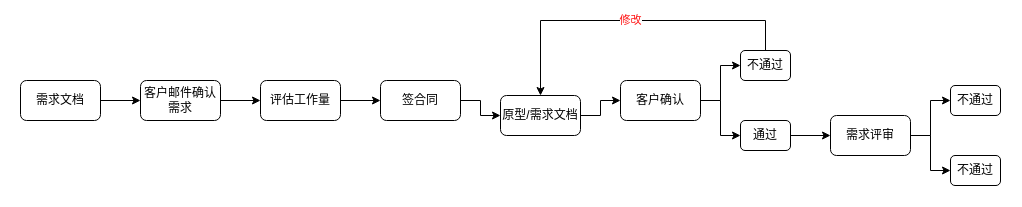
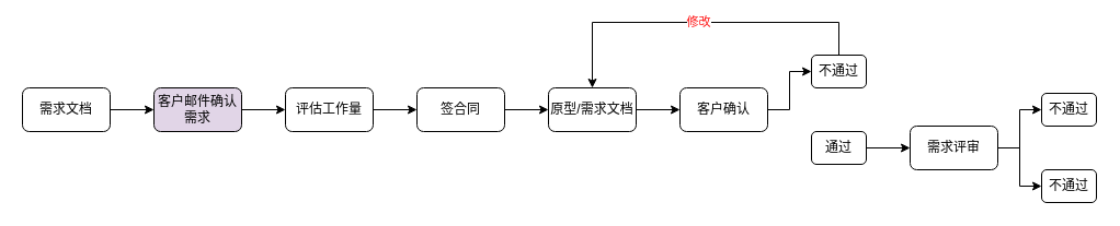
  <mxCell id="0" />
  <mxCell id="1" parent="0" />
  <mxCell id="2" style="edgeStyle=orthogonalEdgeStyle;rounded=0;orthogonalLoop=1;jettySize=auto;html=1;entryX=0;entryY=0.5;entryDx=0;entryDy=0;fontColor=#FF1717;" edge="1" parent="1" source="3" target="5"><mxGeometry relative="1" as="geometry" /></mxCell>
  <mxCell id="3" value="需求文档" style="rounded=1;whiteSpace=wrap;html=1;" vertex="1" parent="1"><mxGeometry x="20" y="80" width="80" height="40" as="geometry" /></mxCell>
  <mxCell id="4" style="edgeStyle=orthogonalEdgeStyle;rounded=0;orthogonalLoop=1;jettySize=auto;html=1;entryX=0;entryY=0.5;entryDx=0;entryDy=0;fontColor=#FF1717;" edge="1" parent="1" source="5" target="7"><mxGeometry relative="1" as="geometry" /></mxCell>
- <mxCell id="5" value="客户邮件确认需求" style="rounded=1;whiteSpace=wrap;html=1;" vertex="1" parent="1"><mxGeometry x="140" y="80" width="80" height="40" as="geometry" /></mxCell>
+ <mxCell id="5" value="客户邮件确认需求" style="rounded=1;whiteSpace=wrap;html=1;fillColor=#e1d5e7;" vertex="1" parent="1"><mxGeometry x="140" y="80" width="80" height="40" as="geometry" /></mxCell>
  <mxCell id="6" value="" style="edgeStyle=orthogonalEdgeStyle;rounded=0;orthogonalLoop=1;jettySize=auto;html=1;fontColor=#FF1717;" edge="1" parent="1" source="7" target="9"><mxGeometry relative="1" as="geometry" /></mxCell>
  <mxCell id="7" value="评估工作量" style="rounded=1;whiteSpace=wrap;html=1;" vertex="1" parent="1"><mxGeometry x="260" y="80" width="80" height="40" as="geometry" /></mxCell>
  <mxCell id="8" value="" style="edgeStyle=orthogonalEdgeStyle;rounded=0;orthogonalLoop=1;jettySize=auto;html=1;fontColor=#FF1717;" edge="1" parent="1" source="9" target="11"><mxGeometry relative="1" as="geometry" /></mxCell>
  <mxCell id="9" value="签合同" style="rounded=1;whiteSpace=wrap;html=1;" vertex="1" parent="1"><mxGeometry x="380" y="80" width="80" height="40" as="geometry" /></mxCell>
  <mxCell id="10" value="" style="edgeStyle=orthogonalEdgeStyle;rounded=0;orthogonalLoop=1;jettySize=auto;html=1;fontColor=#FF1717;" edge="1" parent="1" source="11" target="14"><mxGeometry relative="1" as="geometry" /></mxCell>
- <mxCell id="11" value="原型/需求文档" style="rounded=1;whiteSpace=wrap;html=1;" vertex="1" parent="1"><mxGeometry x="500" y="95" width="80" height="40" as="geometry" /></mxCell>
+ <mxCell id="11" value="原型/需求文档" style="rounded=1;whiteSpace=wrap;html=1;" vertex="1" parent="1"><mxGeometry x="500" y="80" width="80" height="40" as="geometry" /></mxCell>
  <mxCell id="12" style="edgeStyle=orthogonalEdgeStyle;rounded=0;orthogonalLoop=1;jettySize=auto;html=1;entryX=0;entryY=0.5;entryDx=0;entryDy=0;" edge="1" parent="1" source="14" target="16"><mxGeometry relative="1" as="geometry" /></mxCell>
- <mxCell id="13" style="edgeStyle=orthogonalEdgeStyle;rounded=0;orthogonalLoop=1;jettySize=auto;html=1;entryX=0;entryY=0.5;entryDx=0;entryDy=0;" edge="1" parent="1" source="14" target="18"><mxGeometry relative="1" as="geometry" /></mxCell>
  <mxCell id="14" value="客户确认" style="rounded=1;whiteSpace=wrap;html=1;" vertex="1" parent="1"><mxGeometry x="620" y="80" width="80" height="40" as="geometry" /></mxCell>
  <mxCell id="15" value="修改" style="edgeStyle=orthogonalEdgeStyle;rounded=0;orthogonalLoop=1;jettySize=auto;html=1;entryX=0.5;entryY=0;entryDx=0;entryDy=0;fontColor=#FF1717;" edge="1" parent="1" source="16" target="11"><mxGeometry relative="1" as="geometry"><Array as="points"><mxPoint x="765" y="20" /><mxPoint x="540" y="20" /></Array></mxGeometry></mxCell>
  <mxCell id="16" value="不通过" style="rounded=1;whiteSpace=wrap;html=1;" vertex="1" parent="1"><mxGeometry x="740" y="50" width="50" height="30" as="geometry" /></mxCell>
  <mxCell id="17" value="" style="edgeStyle=orthogonalEdgeStyle;rounded=0;orthogonalLoop=1;jettySize=auto;html=1;fontColor=#FF1717;" edge="1" parent="1" source="18" target="21"><mxGeometry relative="1" as="geometry" /></mxCell>
  <mxCell id="18" value="通过" style="rounded=1;whiteSpace=wrap;html=1;" vertex="1" parent="1"><mxGeometry x="740" y="120" width="50" height="30" as="geometry" /></mxCell>
  <mxCell id="19" value="" style="edgeStyle=orthogonalEdgeStyle;rounded=0;orthogonalLoop=1;jettySize=auto;html=1;fontColor=#FF1717;" edge="1" parent="1" source="21" target="23"><mxGeometry relative="1" as="geometry" /></mxCell>
  <mxCell id="20" style="edgeStyle=orthogonalEdgeStyle;rounded=0;orthogonalLoop=1;jettySize=auto;html=1;entryX=0;entryY=0.5;entryDx=0;entryDy=0;fontColor=#FF1717;" edge="1" parent="1" source="21" target="22"><mxGeometry relative="1" as="geometry" /></mxCell>
  <mxCell id="21" value="需求评审" style="rounded=1;whiteSpace=wrap;html=1;" vertex="1" parent="1"><mxGeometry x="830" y="115" width="80" height="40" as="geometry" /></mxCell>
  <mxCell id="22" value="不通过" style="rounded=1;whiteSpace=wrap;html=1;" vertex="1" parent="1"><mxGeometry x="950" y="85" width="50" height="30" as="geometry" /></mxCell>
  <mxCell id="23" value="不通过" style="rounded=1;whiteSpace=wrap;html=1;" vertex="1" parent="1"><mxGeometry x="950" y="155" width="50" height="30" as="geometry" /></mxCell>
